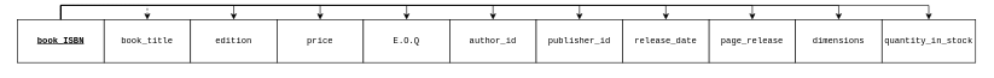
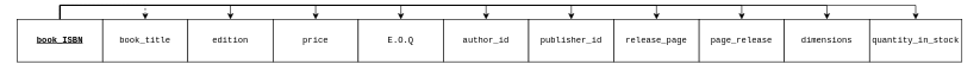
  <mxCell id="0" />
  <mxCell id="1" parent="0" />
  <mxCell id="2" style="edgeStyle=orthogonalEdgeStyle;rounded=0;orthogonalLoop=1;jettySize=auto;html=1;exitX=0.5;exitY=0;exitDx=0;exitDy=0;entryX=0.5;entryY=0;entryDx=0;entryDy=0;dashed=1;" parent="1" source="12" target="13" edge="1"><mxGeometry relative="1" as="geometry" /></mxCell>
  <mxCell id="3" style="edgeStyle=orthogonalEdgeStyle;rounded=0;orthogonalLoop=1;jettySize=auto;html=1;exitX=0.5;exitY=0;exitDx=0;exitDy=0;entryX=0.5;entryY=0;entryDx=0;entryDy=0;" parent="1" source="12" target="14" edge="1"><mxGeometry relative="1" as="geometry" /></mxCell>
  <mxCell id="4" style="edgeStyle=orthogonalEdgeStyle;rounded=0;orthogonalLoop=1;jettySize=auto;html=1;exitX=0.5;exitY=0;exitDx=0;exitDy=0;entryX=0.5;entryY=0;entryDx=0;entryDy=0;" parent="1" source="12" target="15" edge="1"><mxGeometry relative="1" as="geometry" /></mxCell>
  <mxCell id="5" style="edgeStyle=orthogonalEdgeStyle;rounded=0;orthogonalLoop=1;jettySize=auto;html=1;exitX=0.5;exitY=0;exitDx=0;exitDy=0;entryX=0.5;entryY=0;entryDx=0;entryDy=0;" parent="1" source="12" target="16" edge="1"><mxGeometry relative="1" as="geometry" /></mxCell>
  <mxCell id="6" style="edgeStyle=orthogonalEdgeStyle;rounded=0;orthogonalLoop=1;jettySize=auto;html=1;exitX=0.5;exitY=0;exitDx=0;exitDy=0;entryX=0.5;entryY=0;entryDx=0;entryDy=0;" parent="1" source="12" target="17" edge="1"><mxGeometry relative="1" as="geometry" /></mxCell>
  <mxCell id="7" style="edgeStyle=orthogonalEdgeStyle;rounded=0;orthogonalLoop=1;jettySize=auto;html=1;exitX=0.5;exitY=0;exitDx=0;exitDy=0;entryX=0.5;entryY=0;entryDx=0;entryDy=0;" parent="1" source="12" target="18" edge="1"><mxGeometry relative="1" as="geometry" /></mxCell>
  <mxCell id="8" style="edgeStyle=orthogonalEdgeStyle;rounded=0;orthogonalLoop=1;jettySize=auto;html=1;exitX=0.5;exitY=0;exitDx=0;exitDy=0;entryX=0.5;entryY=0;entryDx=0;entryDy=0;" parent="1" source="12" target="19" edge="1"><mxGeometry relative="1" as="geometry" /></mxCell>
  <mxCell id="9" style="edgeStyle=orthogonalEdgeStyle;rounded=0;orthogonalLoop=1;jettySize=auto;html=1;exitX=0.5;exitY=0;exitDx=0;exitDy=0;entryX=0.5;entryY=0;entryDx=0;entryDy=0;" parent="1" source="12" target="20" edge="1"><mxGeometry relative="1" as="geometry" /></mxCell>
  <mxCell id="10" style="edgeStyle=orthogonalEdgeStyle;rounded=0;orthogonalLoop=1;jettySize=auto;html=1;exitX=0.5;exitY=0;exitDx=0;exitDy=0;entryX=0.5;entryY=0;entryDx=0;entryDy=0;" parent="1" source="12" target="21" edge="1"><mxGeometry relative="1" as="geometry" /></mxCell>
  <mxCell id="11" style="edgeStyle=orthogonalEdgeStyle;rounded=0;orthogonalLoop=1;jettySize=auto;html=1;exitX=0.5;exitY=0;exitDx=0;exitDy=0;entryX=0.5;entryY=0;entryDx=0;entryDy=0;" edge="1" parent="1" source="12" target="22"><mxGeometry relative="1" as="geometry" /></mxCell>
  <mxCell id="12" value="&lt;b&gt;&lt;u&gt;book_ISBN&lt;/u&gt;&lt;/b&gt;" style="rounded=0;whiteSpace=wrap;html=1;fontFamily=Courier New;labelBackgroundColor=none;" parent="1" vertex="1"><mxGeometry x="20" y="20" width="120" height="60" as="geometry" /></mxCell>
  <mxCell id="13" value="book_title" style="rounded=0;whiteSpace=wrap;html=1;fontFamily=Courier New;labelBackgroundColor=none;" parent="1" vertex="1"><mxGeometry x="140" y="20" width="120" height="60" as="geometry" /></mxCell>
  <mxCell id="14" value="edition" style="rounded=0;whiteSpace=wrap;html=1;fontFamily=Courier New;labelBackgroundColor=none;" parent="1" vertex="1"><mxGeometry x="260" y="20" width="120" height="60" as="geometry" /></mxCell>
  <mxCell id="15" value="price" style="rounded=0;whiteSpace=wrap;html=1;fontFamily=Courier New;labelBackgroundColor=none;" parent="1" vertex="1"><mxGeometry x="380" y="20" width="120" height="60" as="geometry" /></mxCell>
  <mxCell id="16" value="E.O.Q" style="rounded=0;whiteSpace=wrap;html=1;fontFamily=Courier New;labelBackgroundColor=none;" parent="1" vertex="1"><mxGeometry x="500" y="20" width="120" height="60" as="geometry" /></mxCell>
  <mxCell id="17" value="author_id" style="rounded=0;whiteSpace=wrap;html=1;fontFamily=Courier New;labelBackgroundColor=none;" parent="1" vertex="1"><mxGeometry x="620" y="20" width="120" height="60" as="geometry" /></mxCell>
  <mxCell id="18" value="publisher_id" style="rounded=0;whiteSpace=wrap;html=1;fontFamily=Courier New;labelBackgroundColor=none;" parent="1" vertex="1"><mxGeometry x="740" y="20" width="120" height="60" as="geometry" /></mxCell>
- <mxCell id="19" value="release_date" style="rounded=0;whiteSpace=wrap;html=1;fontFamily=Courier New;" parent="1" vertex="1"><mxGeometry x="860" y="20" width="120" height="60" as="geometry" /></mxCell>
+ <mxCell id="19" value="release_page" style="rounded=0;whiteSpace=wrap;html=1;fontFamily=Courier New;" parent="1" vertex="1"><mxGeometry x="860" y="20" width="120" height="60" as="geometry" /></mxCell>
  <mxCell id="20" value="page_release" style="rounded=0;whiteSpace=wrap;html=1;fontFamily=Courier New;" parent="1" vertex="1"><mxGeometry x="980" y="20" width="120" height="60" as="geometry" /></mxCell>
  <mxCell id="21" value="dimensions" style="rounded=0;whiteSpace=wrap;html=1;fontFamily=Courier New;" parent="1" vertex="1"><mxGeometry x="1100" y="20" width="120" height="60" as="geometry" /></mxCell>
  <mxCell id="22" value="&lt;font face=&quot;Courier New&quot;&gt;quantity_in_stock&lt;/font&gt;" style="rounded=0;whiteSpace=wrap;html=1;" vertex="1" parent="1"><mxGeometry x="1220" y="20" width="130" height="60" as="geometry" /></mxCell>
